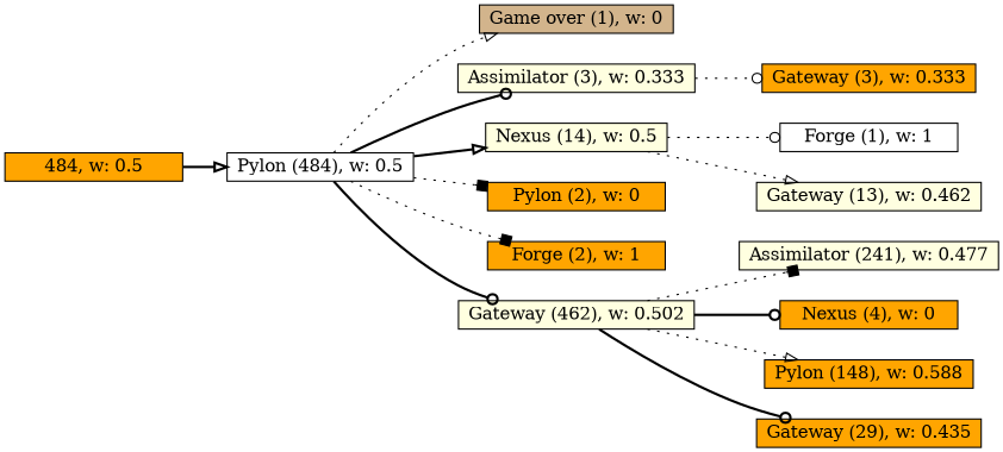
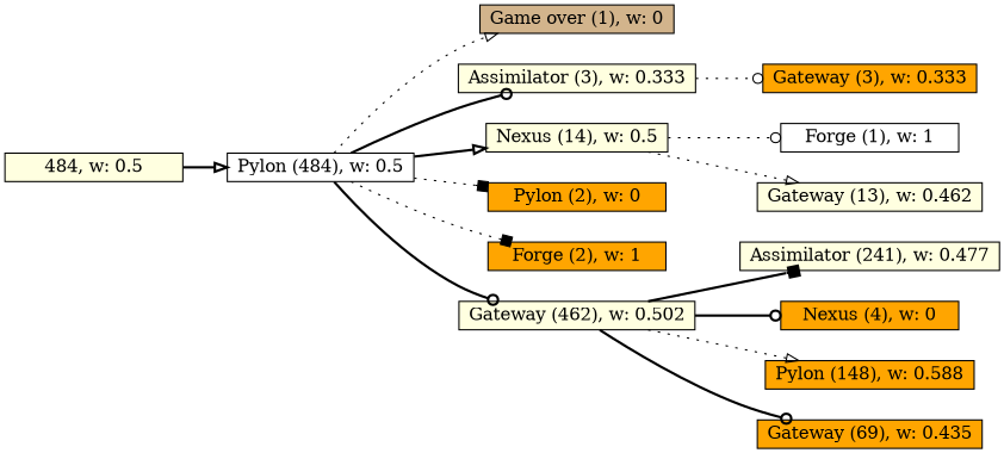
  digraph {
    fixedsize=true
    nodesep=0.35
    rankdir=LR
    node [concentrate=true fillcolor=lightyellow shape=box style=filled stype="rounded,filled"]
    edge [arrowhead=odot style=dotted]
-   n1 [fillcolor=orange height=0 label="484, w: 0.5" width=2]
+   n1 [height=0 label="484, w: 0.5" width=2]
    n2 [fillcolor=white height=0 label="Pylon (484), w: 0.5" width=2]
    n3 [fillcolor=tan height=0 label="Game over (1), w: 0" width=2]
    n4 [height=0 label="Assimilator (3), w: 0.333" width=2]
    n5 [height=0 label="Nexus (14), w: 0.5" width=2]
    n6 [fillcolor=orange height=0 label="Pylon (2), w: 0" width=2]
    n7 [fillcolor=orange height=0 label="Forge (2), w: 1" width=2]
    n8 [height=0 label="Gateway (462), w: 0.502" width=2]
    n9 [fillcolor=orange height=0 label="Gateway (3), w: 0.333" width=2]
    n10 [fillcolor=white height=0 label="Forge (1), w: 1" width=2]
    n11 [height=0 label="Gateway (13), w: 0.462" width=2]
    n12 [height=0 label="Assimilator (241), w: 0.477" width=2]
    n13 [fillcolor=orange height=0 label="Nexus (4), w: 0" width=2]
    n14 [fillcolor=orange height=0 label="Pylon (148), w: 0.588" width=2]
-   n15 [fillcolor=orange height=0 label="Gateway (29), w: 0.435" width=2]
+   n15 [fillcolor=orange height=0 label="Gateway (69), w: 0.435" width=2]
    n1 -> n2 [arrowhead=onormal style=bold]
    n2 -> n3 [arrowhead=onormal]
    n2 -> n4 [style=bold]
    n2 -> n5 [arrowhead=onormal style=bold]
    n2 -> n6 [arrowhead=box]
    n2 -> n7 [arrowhead=box]
    n2 -> n8 [style=bold]
    n4 -> n9
    n5 -> n10
    n5 -> n11 [arrowhead=onormal]
-   n8 -> n12 [arrowhead=box]
+   n8 -> n12 [arrowhead=box style=bold]
    n8 -> n13 [style=bold]
    n8 -> n14 [arrowhead=onormal]
    n8 -> n15 [style=bold]
  }
